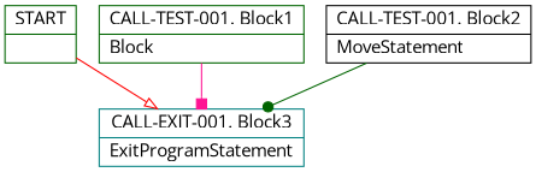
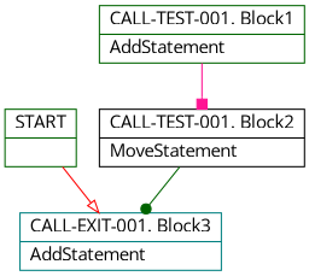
  digraph {
    fontname="Open Sans"
    node [color=darkgreen fontname="Open Sans" shape=record]
    edge [arrowtail=empty fontname="Open Sans"]
    n1 [label="{START|}"]
-   n2 [color=teal label="{CALL-EXIT-001. Block3|ExitProgramStatement\l}"]
-   n3 [label="{CALL-TEST-001. Block1|Block\l}"]
+   n2 [color=teal label="{CALL-EXIT-001. Block3|AddStatement\l}"]
+   n3 [label="{CALL-TEST-001. Block1|AddStatement\l}"]
    n4 [color=black label="{CALL-TEST-001. Block2|MoveStatement\l}"]
    n1 -> n2 [arrowhead=onormal color=red]
-   n3 -> n2 [arrowhead=box color=deeppink]
+   n3 -> n4 [arrowhead=box color=deeppink]
    n4 -> n2 [arrowhead=dot color=darkgreen]
  }
